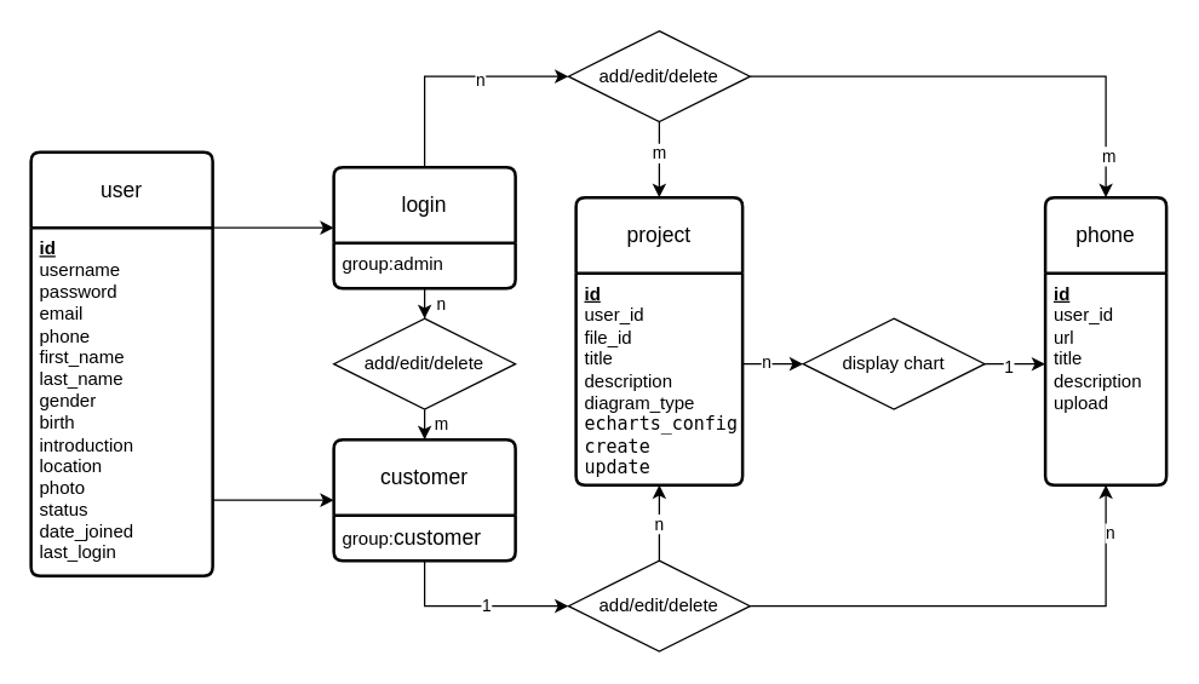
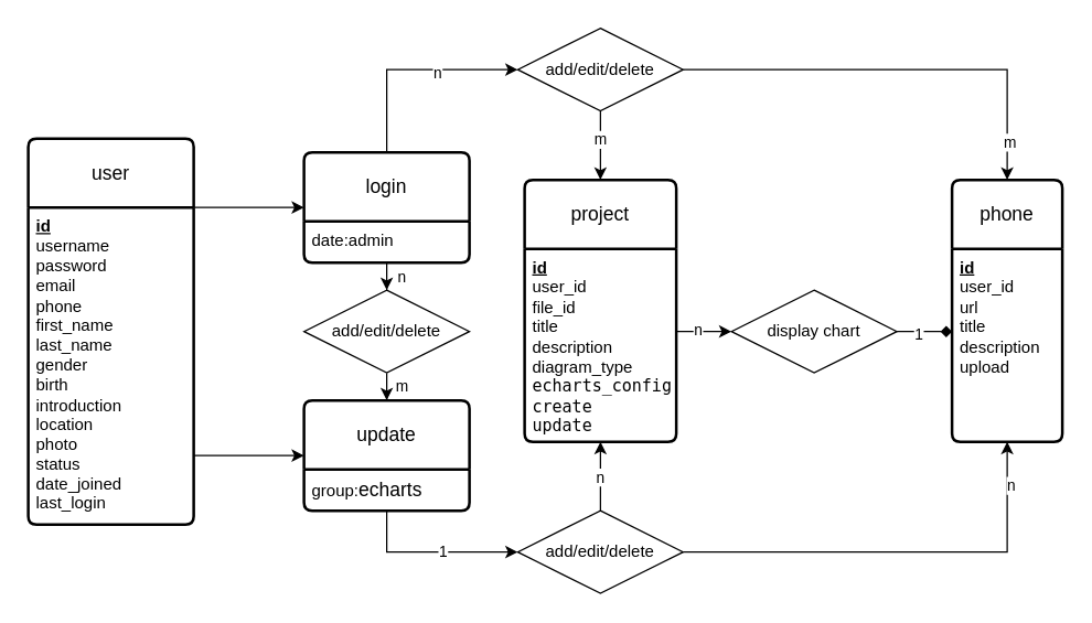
  <mxCell id="0" />
  <mxCell id="1" parent="0" />
  <mxCell id="2" value="user" style="swimlane;childLayout=stackLayout;horizontal=1;startSize=50;horizontalStack=0;rounded=1;fontSize=14;fontStyle=0;strokeWidth=2;resizeParent=0;resizeLast=1;shadow=0;dashed=0;align=center;arcSize=4;whiteSpace=wrap;html=1;" parent="1" vertex="1"><mxGeometry x="20" y="100" width="120" height="280" as="geometry" /></mxCell>
  <mxCell id="3" value="&lt;span style=&quot;font-weight: 700; text-wrap-mode: wrap; text-decoration-line: underline;&quot;&gt;id&lt;/span&gt;&lt;div&gt;&lt;div&gt;&lt;span style=&quot;text-wrap-mode: wrap;&quot;&gt;username&lt;/span&gt;&lt;/div&gt;&lt;div&gt;&lt;span style=&quot;text-wrap-mode: wrap;&quot;&gt;password&lt;/span&gt;&lt;span style=&quot;text-wrap-mode: wrap;&quot;&gt;&lt;/span&gt;&lt;/div&gt;&lt;div&gt;&lt;span style=&quot;text-wrap-mode: wrap;&quot;&gt;email&lt;/span&gt;&lt;span style=&quot;text-wrap-mode: wrap;&quot;&gt;&lt;/span&gt;&lt;/div&gt;&lt;div&gt;&lt;span style=&quot;text-wrap-mode: wrap;&quot;&gt;phone&lt;/span&gt;&lt;span style=&quot;text-wrap-mode: wrap;&quot;&gt;&lt;/span&gt;&lt;/div&gt;&lt;div&gt;&lt;span style=&quot;text-wrap-mode: wrap;&quot;&gt;first_name&lt;/span&gt;&lt;span style=&quot;text-wrap-mode: wrap;&quot;&gt;&lt;/span&gt;&lt;/div&gt;&lt;div&gt;&lt;span style=&quot;text-wrap-mode: wrap;&quot;&gt;last_name&lt;/span&gt;&lt;/div&gt;&lt;div&gt;&lt;span style=&quot;text-wrap-mode: wrap;&quot;&gt;gender&lt;/span&gt;&lt;/div&gt;&lt;div&gt;&lt;span style=&quot;text-wrap-mode: wrap;&quot;&gt;birth&lt;/span&gt;&lt;/div&gt;&lt;div&gt;&lt;span style=&quot;text-wrap-mode: wrap;&quot;&gt;introduction&lt;/span&gt;&lt;/div&gt;&lt;div&gt;&lt;span style=&quot;text-wrap-mode: wrap;&quot;&gt;location&lt;/span&gt;&lt;/div&gt;&lt;div&gt;&lt;span style=&quot;text-wrap-mode: wrap;&quot;&gt;photo&lt;/span&gt;&lt;span style=&quot;text-wrap-mode: wrap;&quot;&gt;&lt;/span&gt;&lt;/div&gt;&lt;div&gt;&lt;span style=&quot;text-wrap-mode: wrap;&quot;&gt;status&lt;/span&gt;&lt;/div&gt;&lt;div&gt;&lt;span style=&quot;background-color: transparent; color: light-dark(rgb(0, 0, 0), rgb(255, 255, 255));&quot;&gt;date_joined&lt;/span&gt;&lt;/div&gt;&lt;div&gt;last_login&amp;nbsp;&lt;/div&gt;&lt;div&gt;&amp;nbsp;&lt;span style=&quot;text-wrap-mode: wrap;&quot;&gt;&lt;/span&gt;&lt;/div&gt;&lt;/div&gt;" style="align=left;strokeColor=none;fillColor=none;spacingLeft=4;fontSize=12;verticalAlign=top;resizable=0;rotatable=0;part=1;html=1;" parent="2" vertex="1"><mxGeometry y="50" width="120" height="230" as="geometry" /></mxCell>
  <mxCell id="4" value="project" style="swimlane;childLayout=stackLayout;horizontal=1;startSize=50;horizontalStack=0;rounded=1;fontSize=14;fontStyle=0;strokeWidth=2;resizeParent=0;resizeLast=1;shadow=0;dashed=0;align=center;arcSize=4;whiteSpace=wrap;html=1;" parent="1" vertex="1"><mxGeometry x="380" y="130" width="110" height="190" as="geometry" /></mxCell>
  <mxCell id="5" value="&lt;span style=&quot;text-wrap-mode: wrap; text-decoration-line: underline; font-weight: 700;&quot;&gt;id&lt;/span&gt;&lt;div&gt;user_id&lt;/div&gt;&lt;div&gt;file_id&lt;/div&gt;&lt;div&gt;title&lt;/div&gt;&lt;div&gt;description&lt;/div&gt;&lt;div&gt;diagram_type&lt;/div&gt;&lt;div&gt;&lt;code&gt;echarts_config&lt;/code&gt;&lt;/div&gt;&lt;div&gt;&lt;code&gt;create&lt;/code&gt;&lt;/div&gt;&lt;div&gt;&lt;code&gt;update&lt;/code&gt;&lt;/div&gt;" style="align=left;strokeColor=none;fillColor=none;spacingLeft=4;fontSize=12;verticalAlign=top;resizable=0;rotatable=0;part=1;html=1;" parent="4" vertex="1"><mxGeometry y="50" width="110" height="140" as="geometry" /></mxCell>
  <mxCell id="6" value="phone" style="swimlane;childLayout=stackLayout;horizontal=1;startSize=50;horizontalStack=0;rounded=1;fontSize=14;fontStyle=0;strokeWidth=2;resizeParent=0;resizeLast=1;shadow=0;dashed=0;align=center;arcSize=4;whiteSpace=wrap;html=1;" parent="1" vertex="1"><mxGeometry x="690" y="130" width="80" height="190" as="geometry" /></mxCell>
  <mxCell id="7" value="&lt;span style=&quot;text-wrap-mode: wrap; text-decoration-line: underline; font-weight: 700;&quot;&gt;id&lt;/span&gt;&lt;div&gt;user_id&lt;/div&gt;&lt;div&gt;&lt;span style=&quot;background-color: transparent; color: light-dark(rgb(0, 0, 0), rgb(255, 255, 255));&quot;&gt;url&lt;/span&gt;&lt;/div&gt;&lt;div&gt;&lt;span style=&quot;background-color: transparent; color: light-dark(rgb(0, 0, 0), rgb(255, 255, 255));&quot;&gt;title&lt;/span&gt;&lt;/div&gt;&lt;div&gt;description&lt;/div&gt;&lt;div&gt;&lt;span style=&quot;background-color: transparent; color: light-dark(rgb(0, 0, 0), rgb(255, 255, 255));&quot;&gt;upload&lt;/span&gt;&lt;/div&gt;&lt;div&gt;&lt;br&gt;&lt;/div&gt;" style="align=left;strokeColor=none;fillColor=none;spacingLeft=4;fontSize=12;verticalAlign=top;resizable=0;rotatable=0;part=1;html=1;" parent="6" vertex="1"><mxGeometry y="50" width="80" height="140" as="geometry" /></mxCell>
  <mxCell id="8" value="display chart" style="shape=rhombus;perimeter=rhombusPerimeter;whiteSpace=wrap;html=1;align=center;" parent="1" vertex="1"><mxGeometry x="530" y="210" width="120" height="60" as="geometry" /></mxCell>
  <mxCell id="9" style="edgeStyle=orthogonalEdgeStyle;rounded=0;orthogonalLoop=1;jettySize=auto;html=1;entryX=0.5;entryY=1;entryDx=0;entryDy=0;" parent="1" source="13" target="7" edge="1"><mxGeometry relative="1" as="geometry" /></mxCell>
  <mxCell id="10" value="n" style="edgeLabel;html=1;align=center;verticalAlign=middle;resizable=0;points=[];" parent="9" vertex="1" connectable="0"><mxGeometry x="0.805" y="-2" relative="1" as="geometry"><mxPoint as="offset" /></mxGeometry></mxCell>
  <mxCell id="11" style="edgeStyle=orthogonalEdgeStyle;rounded=0;orthogonalLoop=1;jettySize=auto;html=1;entryX=0.5;entryY=1;entryDx=0;entryDy=0;" edge="1" parent="1" source="13" target="5"><mxGeometry relative="1" as="geometry" /></mxCell>
  <mxCell id="12" value="n" style="edgeLabel;html=1;align=center;verticalAlign=middle;resizable=0;points=[];" vertex="1" connectable="0" parent="11"><mxGeometry y="1" relative="1" as="geometry"><mxPoint as="offset" /></mxGeometry></mxCell>
  <mxCell id="13" value="add/edit/delete" style="shape=rhombus;perimeter=rhombusPerimeter;whiteSpace=wrap;html=1;align=center;" parent="1" vertex="1"><mxGeometry x="375" y="370" width="120" height="60" as="geometry" /></mxCell>
  <mxCell id="14" style="edgeStyle=orthogonalEdgeStyle;rounded=0;orthogonalLoop=1;jettySize=auto;html=1;entryX=0.5;entryY=0;entryDx=0;entryDy=0;" parent="1" source="18" target="6" edge="1"><mxGeometry relative="1" as="geometry" /></mxCell>
  <mxCell id="15" value="m" style="edgeLabel;html=1;align=center;verticalAlign=middle;resizable=0;points=[];" parent="14" vertex="1" connectable="0"><mxGeometry x="0.821" y="1" relative="1" as="geometry"><mxPoint as="offset" /></mxGeometry></mxCell>
  <mxCell id="16" style="edgeStyle=orthogonalEdgeStyle;rounded=0;orthogonalLoop=1;jettySize=auto;html=1;entryX=0.5;entryY=0;entryDx=0;entryDy=0;" edge="1" parent="1" source="18" target="4"><mxGeometry relative="1" as="geometry" /></mxCell>
  <mxCell id="17" value="m" style="edgeLabel;html=1;align=center;verticalAlign=middle;resizable=0;points=[];" vertex="1" connectable="0" parent="16"><mxGeometry x="-0.2" y="-1" relative="1" as="geometry"><mxPoint as="offset" /></mxGeometry></mxCell>
  <mxCell id="18" value="add/edit/delete" style="shape=rhombus;perimeter=rhombusPerimeter;whiteSpace=wrap;html=1;align=center;" parent="1" vertex="1"><mxGeometry x="375" y="20" width="120" height="60" as="geometry" /></mxCell>
  <mxCell id="19" style="edgeStyle=orthogonalEdgeStyle;rounded=0;orthogonalLoop=1;jettySize=auto;html=1;entryX=0;entryY=0.5;entryDx=0;entryDy=0;" parent="1" source="5" target="8" edge="1"><mxGeometry relative="1" as="geometry"><Array as="points"><mxPoint x="420" y="240" /><mxPoint x="420" y="240" /></Array></mxGeometry></mxCell>
  <mxCell id="20" value="n" style="edgeLabel;html=1;align=center;verticalAlign=middle;resizable=0;points=[];" vertex="1" connectable="0" parent="19"><mxGeometry x="-0.257" y="2" relative="1" as="geometry"><mxPoint as="offset" /></mxGeometry></mxCell>
- <mxCell id="21" style="edgeStyle=orthogonalEdgeStyle;rounded=0;orthogonalLoop=1;jettySize=auto;html=1;entryX=0;entryY=0.429;entryDx=0;entryDy=0;entryPerimeter=0;" parent="1" source="8" target="7" edge="1"><mxGeometry relative="1" as="geometry" /></mxCell>
+ <mxCell id="21" style="edgeStyle=orthogonalEdgeStyle;rounded=0;orthogonalLoop=1;jettySize=auto;html=1;entryX=0;entryY=0.429;entryDx=0;entryDy=0;entryPerimeter=0;endArrow=diamond;" parent="1" source="8" target="7" edge="1"><mxGeometry relative="1" as="geometry" /></mxCell>
  <mxCell id="22" value="1" style="edgeLabel;html=1;align=center;verticalAlign=middle;resizable=0;points=[];" parent="21" vertex="1" connectable="0"><mxGeometry x="-0.252" y="-1" relative="1" as="geometry"><mxPoint as="offset" /></mxGeometry></mxCell>
  <mxCell id="23" style="edgeStyle=orthogonalEdgeStyle;rounded=0;orthogonalLoop=1;jettySize=auto;html=1;entryX=0;entryY=0.5;entryDx=0;entryDy=0;" edge="1" parent="1" source="25" target="18"><mxGeometry relative="1" as="geometry"><Array as="points"><mxPoint x="280" y="50" /></Array></mxGeometry></mxCell>
  <mxCell id="24" value="n" style="edgeLabel;html=1;align=center;verticalAlign=middle;resizable=0;points=[];" vertex="1" connectable="0" parent="23"><mxGeometry x="0.233" y="-2" relative="1" as="geometry"><mxPoint as="offset" /></mxGeometry></mxCell>
  <mxCell id="25" value="login" style="swimlane;childLayout=stackLayout;horizontal=1;startSize=50;horizontalStack=0;rounded=1;fontSize=14;fontStyle=0;strokeWidth=2;resizeParent=0;resizeLast=1;shadow=0;dashed=0;align=center;arcSize=4;whiteSpace=wrap;html=1;" vertex="1" parent="1"><mxGeometry x="220" y="110" width="120" height="80" as="geometry" /></mxCell>
- <mxCell id="26" value="&lt;span style=&quot;text-wrap-mode: wrap;&quot;&gt;group:admin&lt;/span&gt;" style="align=left;strokeColor=none;fillColor=none;spacingLeft=4;fontSize=12;verticalAlign=top;resizable=0;rotatable=0;part=1;html=1;" vertex="1" parent="25"><mxGeometry y="50" width="120" height="30" as="geometry" /></mxCell>
- <mxCell id="27" value="customer" style="swimlane;childLayout=stackLayout;horizontal=1;startSize=50;horizontalStack=0;rounded=1;fontSize=14;fontStyle=0;strokeWidth=2;resizeParent=0;resizeLast=1;shadow=0;dashed=0;align=center;arcSize=4;whiteSpace=wrap;html=1;" vertex="1" parent="1"><mxGeometry x="220" y="290" width="120" height="80" as="geometry" /></mxCell>
- <mxCell id="28" value="&lt;span style=&quot;text-wrap-mode: wrap;&quot;&gt;group:&lt;/span&gt;&lt;span style=&quot;font-size: 14px; text-align: center; text-wrap-mode: wrap;&quot;&gt;customer&lt;/span&gt;" style="align=left;strokeColor=none;fillColor=none;spacingLeft=4;fontSize=12;verticalAlign=top;resizable=0;rotatable=0;part=1;html=1;" vertex="1" parent="27"><mxGeometry y="50" width="120" height="30" as="geometry" /></mxCell>
+ <mxCell id="26" value="&lt;span style=&quot;text-wrap-mode: wrap;&quot;&gt;date:admin&lt;/span&gt;" style="align=left;strokeColor=none;fillColor=none;spacingLeft=4;fontSize=12;verticalAlign=top;resizable=0;rotatable=0;part=1;html=1;" vertex="1" parent="25"><mxGeometry y="50" width="120" height="30" as="geometry" /></mxCell>
+ <mxCell id="27" value="update" style="swimlane;childLayout=stackLayout;horizontal=1;startSize=50;horizontalStack=0;rounded=1;fontSize=14;fontStyle=0;strokeWidth=2;resizeParent=0;resizeLast=1;shadow=0;dashed=0;align=center;arcSize=4;whiteSpace=wrap;html=1;" vertex="1" parent="1"><mxGeometry x="220" y="290" width="120" height="80" as="geometry" /></mxCell>
+ <mxCell id="28" value="&lt;span style=&quot;text-wrap-mode: wrap;&quot;&gt;group:&lt;/span&gt;&lt;span style=&quot;font-size: 14px; text-align: center; text-wrap-mode: wrap;&quot;&gt;echarts&lt;/span&gt;" style="align=left;strokeColor=none;fillColor=none;spacingLeft=4;fontSize=12;verticalAlign=top;resizable=0;rotatable=0;part=1;html=1;" vertex="1" parent="27"><mxGeometry y="50" width="120" height="30" as="geometry" /></mxCell>
  <mxCell id="29" style="edgeStyle=orthogonalEdgeStyle;rounded=0;orthogonalLoop=1;jettySize=auto;html=1;entryX=0;entryY=0.5;entryDx=0;entryDy=0;" edge="1" parent="1" source="3" target="25"><mxGeometry relative="1" as="geometry"><Array as="points"><mxPoint x="170" y="150" /><mxPoint x="170" y="150" /></Array></mxGeometry></mxCell>
  <mxCell id="30" style="edgeStyle=orthogonalEdgeStyle;rounded=0;orthogonalLoop=1;jettySize=auto;html=1;entryX=0;entryY=0.5;entryDx=0;entryDy=0;" edge="1" parent="1" source="3" target="27"><mxGeometry relative="1" as="geometry"><Array as="points"><mxPoint x="160" y="330" /><mxPoint x="160" y="330" /></Array></mxGeometry></mxCell>
  <mxCell id="31" style="edgeStyle=orthogonalEdgeStyle;rounded=0;orthogonalLoop=1;jettySize=auto;html=1;" edge="1" parent="1" source="33" target="27"><mxGeometry relative="1" as="geometry" /></mxCell>
  <mxCell id="32" value="m" style="edgeLabel;html=1;align=center;verticalAlign=middle;resizable=0;points=[];" vertex="1" connectable="0" parent="31"><mxGeometry x="0.633" y="2" relative="1" as="geometry"><mxPoint x="8" as="offset" /></mxGeometry></mxCell>
  <mxCell id="33" value="add/edit/delete" style="shape=rhombus;perimeter=rhombusPerimeter;whiteSpace=wrap;html=1;align=center;" vertex="1" parent="1"><mxGeometry x="220" y="210" width="120" height="60" as="geometry" /></mxCell>
  <mxCell id="34" style="edgeStyle=orthogonalEdgeStyle;rounded=0;orthogonalLoop=1;jettySize=auto;html=1;" edge="1" parent="1" source="26" target="33"><mxGeometry relative="1" as="geometry" /></mxCell>
  <mxCell id="35" value="n" style="edgeLabel;html=1;align=center;verticalAlign=middle;resizable=0;points=[];" vertex="1" connectable="0" parent="34"><mxGeometry x="0.5" relative="1" as="geometry"><mxPoint x="10" y="5" as="offset" /></mxGeometry></mxCell>
  <mxCell id="36" style="edgeStyle=orthogonalEdgeStyle;rounded=0;orthogonalLoop=1;jettySize=auto;html=1;entryX=0;entryY=0.5;entryDx=0;entryDy=0;" edge="1" parent="1" source="28" target="13"><mxGeometry relative="1" as="geometry"><Array as="points"><mxPoint x="280" y="400" /></Array></mxGeometry></mxCell>
  <mxCell id="37" value="1" style="edgeLabel;html=1;align=center;verticalAlign=middle;resizable=0;points=[];" vertex="1" connectable="0" parent="36"><mxGeometry x="0.124" y="1" relative="1" as="geometry"><mxPoint as="offset" /></mxGeometry></mxCell>
